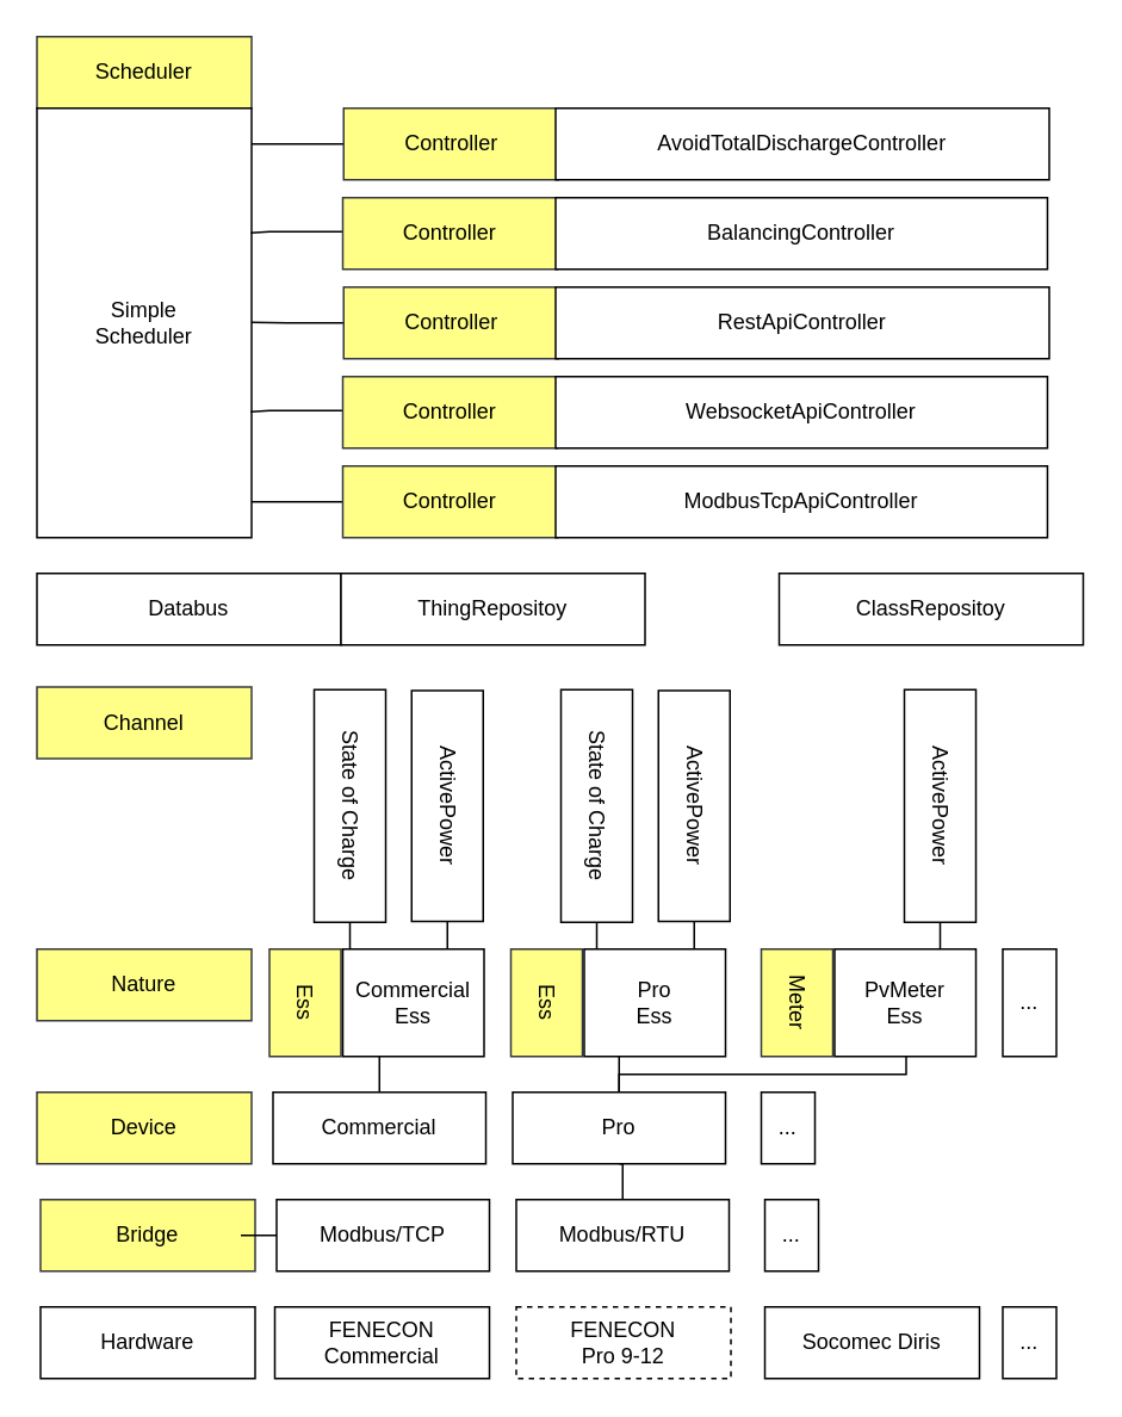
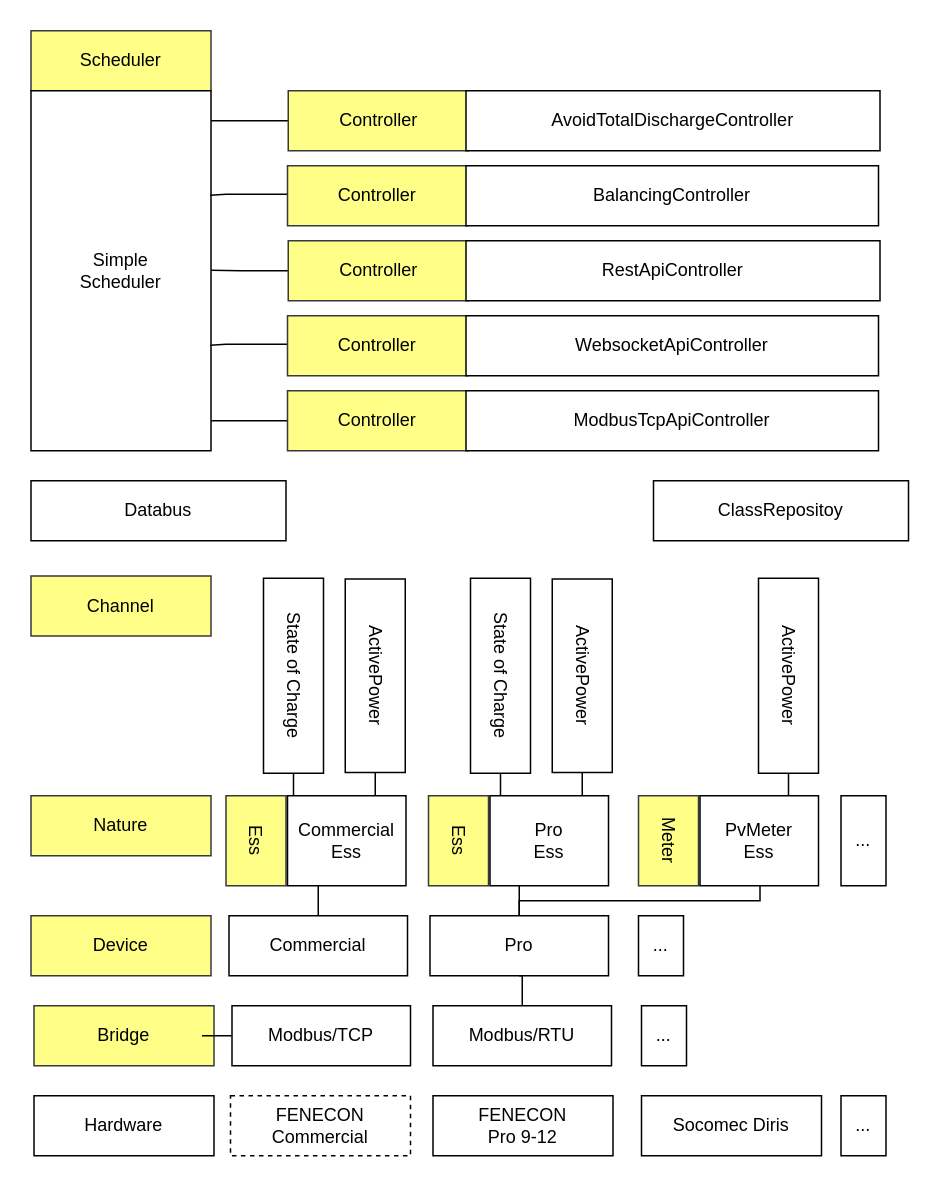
  <mxCell id="0" />
  <mxCell id="1" parent="0" />
  <mxCell id="2" value="Scheduler" style="rounded=0;whiteSpace=wrap;html=1;strokeColor=#36393d;fillColor=#ffff88;fontColor=#000000;" vertex="1" parent="1"><mxGeometry x="20" y="20" width="120" height="40" as="geometry" /></mxCell>
  <mxCell id="3" value="Simple&lt;br&gt;Scheduler" style="rounded=0;whiteSpace=wrap;html=1;strokeColor=#000000;fillColor=#ffffff;fontColor=#000000;" vertex="1" parent="1"><mxGeometry x="20" y="60" width="120" height="240" as="geometry" /></mxCell>
  <mxCell id="4" style="edgeStyle=orthogonalEdgeStyle;rounded=0;html=1;exitX=0;exitY=0.5;startArrow=none;startFill=0;endArrow=none;endFill=0;jettySize=auto;orthogonalLoop=1;fontColor=#000000;" edge="1" parent="1" source="5" target="3"><mxGeometry relative="1" as="geometry"><Array as="points"><mxPoint x="160" y="80" /><mxPoint x="160" y="80" /></Array></mxGeometry></mxCell>
  <mxCell id="5" value="Controller" style="rounded=0;whiteSpace=wrap;html=1;strokeColor=#36393d;fillColor=#ffff88;fontColor=#000000;" vertex="1" parent="1"><mxGeometry x="191.5" y="60" width="120" height="40" as="geometry" /></mxCell>
  <mxCell id="6" value="AvoidTotalDischargeController" style="rounded=0;whiteSpace=wrap;html=1;strokeColor=#000000;fillColor=#ffffff;fontColor=#000000;" vertex="1" parent="1"><mxGeometry x="310" y="60" width="276" height="40" as="geometry" /></mxCell>
  <mxCell id="7" value="" style="edgeStyle=orthogonalEdgeStyle;rounded=0;html=1;startArrow=none;startFill=0;endArrow=none;endFill=0;jettySize=auto;orthogonalLoop=1;fontColor=#000000;" edge="1" parent="1" source="8"><mxGeometry relative="1" as="geometry"><mxPoint x="139.5" y="129.667" as="targetPoint" /><Array as="points"><mxPoint x="150" y="129" /><mxPoint x="150" y="129" /></Array></mxGeometry></mxCell>
  <mxCell id="8" value="Controller" style="rounded=0;whiteSpace=wrap;html=1;strokeColor=#36393d;fillColor=#ffff88;fontColor=#000000;" vertex="1" parent="1"><mxGeometry x="191" y="110" width="120" height="40" as="geometry" /></mxCell>
  <mxCell id="9" value="BalancingController" style="rounded=0;whiteSpace=wrap;html=1;strokeColor=#000000;fillColor=#ffffff;fontColor=#000000;" vertex="1" parent="1"><mxGeometry x="310" y="110" width="275" height="40" as="geometry" /></mxCell>
  <mxCell id="10" value="" style="edgeStyle=orthogonalEdgeStyle;rounded=0;html=1;startArrow=none;startFill=0;endArrow=none;endFill=0;jettySize=auto;orthogonalLoop=1;fontColor=#000000;" edge="1" parent="1" source="11"><mxGeometry relative="1" as="geometry"><mxPoint x="140" y="179.667" as="targetPoint" /><Array as="points"><mxPoint x="160" y="180" /><mxPoint x="160" y="180" /></Array></mxGeometry></mxCell>
  <mxCell id="11" value="Controller" style="rounded=0;whiteSpace=wrap;html=1;strokeColor=#36393d;fillColor=#ffff88;fontColor=#000000;" vertex="1" parent="1"><mxGeometry x="191.5" y="160" width="120" height="40" as="geometry" /></mxCell>
  <mxCell id="12" value="RestApiController" style="rounded=0;whiteSpace=wrap;html=1;strokeColor=#000000;fillColor=#ffffff;fontColor=#000000;" vertex="1" parent="1"><mxGeometry x="310" y="160" width="276" height="40" as="geometry" /></mxCell>
  <mxCell id="13" style="edgeStyle=orthogonalEdgeStyle;rounded=0;html=1;startArrow=none;startFill=0;endArrow=none;endFill=0;jettySize=auto;orthogonalLoop=1;fontColor=#000000;" edge="1" parent="1" source="14"><mxGeometry relative="1" as="geometry"><mxPoint x="139.5" y="229.667" as="targetPoint" /><Array as="points"><mxPoint x="150" y="229" /><mxPoint x="150" y="229" /></Array></mxGeometry></mxCell>
  <mxCell id="14" value="Controller" style="rounded=0;whiteSpace=wrap;html=1;strokeColor=#36393d;fillColor=#ffff88;fontColor=#000000;" vertex="1" parent="1"><mxGeometry x="191" y="210" width="120" height="40" as="geometry" /></mxCell>
  <mxCell id="15" value="WebsocketApiController" style="rounded=0;whiteSpace=wrap;html=1;strokeColor=#000000;fillColor=#ffffff;fontColor=#000000;" vertex="1" parent="1"><mxGeometry x="310" y="210" width="275" height="40" as="geometry" /></mxCell>
  <mxCell id="16" value="" style="edgeStyle=orthogonalEdgeStyle;rounded=0;html=1;startArrow=none;startFill=0;endArrow=none;endFill=0;jettySize=auto;orthogonalLoop=1;fontColor=#000000;" edge="1" parent="1" source="17" target="3"><mxGeometry relative="1" as="geometry"><Array as="points"><mxPoint x="150" y="280" /><mxPoint x="150" y="280" /></Array></mxGeometry></mxCell>
  <mxCell id="17" value="Controller" style="rounded=0;whiteSpace=wrap;html=1;strokeColor=#36393d;fillColor=#ffff88;fontColor=#000000;" vertex="1" parent="1"><mxGeometry x="191" y="260" width="120" height="40" as="geometry" /></mxCell>
  <mxCell id="18" value="ModbusTcpApiController" style="rounded=0;whiteSpace=wrap;html=1;strokeColor=#000000;fillColor=#ffffff;fontColor=#000000;" vertex="1" parent="1"><mxGeometry x="310" y="260" width="275" height="40" as="geometry" /></mxCell>
  <mxCell id="19" value="Databus" style="rounded=0;whiteSpace=wrap;html=1;strokeColor=#000000;fillColor=#ffffff;fontColor=#000000;" vertex="1" parent="1"><mxGeometry x="20" y="320" width="170" height="40" as="geometry" /></mxCell>
- <mxCell id="20" value="ThingRepositoy" style="rounded=0;whiteSpace=wrap;html=1;strokeColor=#000000;fillColor=#ffffff;fontColor=#000000;" vertex="1" parent="1"><mxGeometry x="190" y="320" width="170" height="40" as="geometry" /></mxCell>
  <mxCell id="21" value="ClassRepositoy" style="rounded=0;whiteSpace=wrap;html=1;strokeColor=#000000;fillColor=#ffffff;fontColor=#000000;" vertex="1" parent="1"><mxGeometry x="435" y="320" width="170" height="40" as="geometry" /></mxCell>
  <mxCell id="22" value="Channel" style="rounded=0;whiteSpace=wrap;html=1;strokeColor=#36393d;fillColor=#ffff88;fontColor=#000000;" vertex="1" parent="1"><mxGeometry x="20" y="383.5" width="120" height="40" as="geometry" /></mxCell>
  <mxCell id="23" value="" style="edgeStyle=orthogonalEdgeStyle;rounded=0;html=1;startArrow=none;startFill=0;endArrow=none;endFill=0;jettySize=auto;orthogonalLoop=1;fontColor=#000000;" edge="1" parent="1" source="24" target="35"><mxGeometry relative="1" as="geometry"><Array as="points"><mxPoint x="195" y="530" /><mxPoint x="195" y="530" /></Array></mxGeometry></mxCell>
  <mxCell id="24" value="State of Charge&lt;br&gt;" style="rounded=0;whiteSpace=wrap;html=1;strokeColor=#000000;fillColor=#ffffff;fontColor=#000000;rotation=90;" vertex="1" parent="1"><mxGeometry x="130" y="430" width="130" height="40" as="geometry" /></mxCell>
  <mxCell id="25" value="" style="edgeStyle=orthogonalEdgeStyle;rounded=0;html=1;startArrow=none;startFill=0;endArrow=none;endFill=0;jettySize=auto;orthogonalLoop=1;fontColor=#000000;" edge="1" parent="1" source="26" target="35"><mxGeometry relative="1" as="geometry"><Array as="points"><mxPoint x="250" y="530" /><mxPoint x="250" y="530" /></Array></mxGeometry></mxCell>
  <mxCell id="26" value="ActivePower&lt;br&gt;" style="rounded=0;whiteSpace=wrap;html=1;strokeColor=#000000;fillColor=#ffffff;fontColor=#000000;rotation=90;" vertex="1" parent="1"><mxGeometry x="185" y="430" width="129" height="40" as="geometry" /></mxCell>
  <mxCell id="27" style="edgeStyle=orthogonalEdgeStyle;rounded=0;html=1;startArrow=none;startFill=0;endArrow=none;endFill=0;jettySize=auto;orthogonalLoop=1;fontColor=#000000;" edge="1" parent="1" source="28" target="37"><mxGeometry relative="1" as="geometry"><Array as="points"><mxPoint x="333" y="535" /><mxPoint x="333" y="535" /></Array></mxGeometry></mxCell>
  <mxCell id="28" value="State of Charge&lt;br&gt;" style="rounded=0;whiteSpace=wrap;html=1;strokeColor=#000000;fillColor=#ffffff;fontColor=#000000;rotation=90;" vertex="1" parent="1"><mxGeometry x="268" y="430" width="130" height="40" as="geometry" /></mxCell>
  <mxCell id="29" value="" style="edgeStyle=orthogonalEdgeStyle;rounded=0;html=1;startArrow=none;startFill=0;endArrow=none;endFill=0;jettySize=auto;orthogonalLoop=1;fontColor=#000000;" edge="1" parent="1" source="30" target="37"><mxGeometry relative="1" as="geometry"><Array as="points"><mxPoint x="388" y="530" /><mxPoint x="388" y="530" /></Array></mxGeometry></mxCell>
  <mxCell id="30" value="ActivePower&lt;br&gt;" style="rounded=0;whiteSpace=wrap;html=1;strokeColor=#000000;fillColor=#ffffff;fontColor=#000000;rotation=90;" vertex="1" parent="1"><mxGeometry x="323" y="430" width="129" height="40" as="geometry" /></mxCell>
  <mxCell id="31" value="" style="edgeStyle=orthogonalEdgeStyle;rounded=0;html=1;startArrow=none;startFill=0;endArrow=none;endFill=0;jettySize=auto;orthogonalLoop=1;fontColor=#000000;" edge="1" parent="1" source="32" target="39"><mxGeometry relative="1" as="geometry"><Array as="points"><mxPoint x="525" y="535" /><mxPoint x="525" y="535" /></Array></mxGeometry></mxCell>
  <mxCell id="32" value="ActivePower&lt;br&gt;" style="rounded=0;whiteSpace=wrap;html=1;strokeColor=#000000;fillColor=#ffffff;fontColor=#000000;rotation=90;" vertex="1" parent="1"><mxGeometry x="460" y="430" width="130" height="40" as="geometry" /></mxCell>
  <mxCell id="33" value="Nature" style="rounded=0;whiteSpace=wrap;html=1;strokeColor=#36393d;fillColor=#ffff88;fontColor=#000000;" vertex="1" parent="1"><mxGeometry x="20" y="530" width="120" height="40" as="geometry" /></mxCell>
  <mxCell id="34" value="Ess&lt;br&gt;" style="rounded=0;whiteSpace=wrap;html=1;strokeColor=#36393d;fillColor=#ffff88;fontColor=#000000;rotation=90;" vertex="1" parent="1"><mxGeometry x="140" y="540" width="60" height="40" as="geometry" /></mxCell>
  <mxCell id="35" value="Commercial Ess" style="rounded=0;whiteSpace=wrap;html=1;strokeColor=#000000;fillColor=#ffffff;fontColor=#000000;" vertex="1" parent="1"><mxGeometry x="191" y="530" width="79" height="60" as="geometry" /></mxCell>
  <mxCell id="36" value="Ess&lt;br&gt;" style="rounded=0;whiteSpace=wrap;html=1;strokeColor=#36393d;fillColor=#ffff88;fontColor=#000000;rotation=90;" vertex="1" parent="1"><mxGeometry x="275" y="540" width="60" height="40" as="geometry" /></mxCell>
  <mxCell id="37" value="Pro&lt;br&gt;Ess" style="rounded=0;whiteSpace=wrap;html=1;strokeColor=#000000;fillColor=#ffffff;fontColor=#000000;" vertex="1" parent="1"><mxGeometry x="326" y="530" width="79" height="60" as="geometry" /></mxCell>
  <mxCell id="38" value="Meter&lt;br&gt;" style="rounded=0;whiteSpace=wrap;html=1;strokeColor=#36393d;fillColor=#ffff88;fontColor=#000000;rotation=90;" vertex="1" parent="1"><mxGeometry x="415" y="540" width="60" height="40" as="geometry" /></mxCell>
  <mxCell id="39" value="PvMeter&lt;br&gt;Ess" style="rounded=0;whiteSpace=wrap;html=1;strokeColor=#000000;fillColor=#ffffff;fontColor=#000000;" vertex="1" parent="1"><mxGeometry x="466" y="530" width="79" height="60" as="geometry" /></mxCell>
  <mxCell id="40" value="Device" style="rounded=0;whiteSpace=wrap;html=1;strokeColor=#36393d;fillColor=#ffff88;fontColor=#000000;" vertex="1" parent="1"><mxGeometry x="20" y="610" width="120" height="40" as="geometry" /></mxCell>
  <mxCell id="41" style="edgeStyle=orthogonalEdgeStyle;rounded=0;html=1;exitX=0.5;exitY=0;startArrow=none;startFill=0;endArrow=none;endFill=0;jettySize=auto;orthogonalLoop=1;fontColor=#000000;" edge="1" parent="1" source="42" target="35"><mxGeometry relative="1" as="geometry"><Array as="points"><mxPoint x="211" y="590" /><mxPoint x="211" y="590" /></Array></mxGeometry></mxCell>
  <mxCell id="42" value="Commercial" style="rounded=0;whiteSpace=wrap;html=1;strokeColor=#000000;fillColor=#ffffff;fontColor=#000000;" vertex="1" parent="1"><mxGeometry x="152" y="610" width="119" height="40" as="geometry" /></mxCell>
  <mxCell id="43" style="edgeStyle=orthogonalEdgeStyle;rounded=0;html=1;exitX=0.5;exitY=0;startArrow=none;startFill=0;endArrow=none;endFill=0;jettySize=auto;orthogonalLoop=1;fontColor=#000000;" edge="1" parent="1" source="45" target="37"><mxGeometry relative="1" as="geometry"><Array as="points"><mxPoint x="346" y="590" /><mxPoint x="346" y="590" /></Array></mxGeometry></mxCell>
  <mxCell id="44" style="edgeStyle=orthogonalEdgeStyle;rounded=0;html=1;exitX=0.5;exitY=0;startArrow=none;startFill=0;endArrow=none;endFill=0;jettySize=auto;orthogonalLoop=1;fontColor=#000000;" edge="1" parent="1" source="45" target="39"><mxGeometry relative="1" as="geometry"><Array as="points"><mxPoint x="346" y="600" /><mxPoint x="506" y="600" /></Array></mxGeometry></mxCell>
  <mxCell id="45" value="Pro" style="rounded=0;whiteSpace=wrap;html=1;strokeColor=#000000;fillColor=#ffffff;fontColor=#000000;" vertex="1" parent="1"><mxGeometry x="286" y="610" width="119" height="40" as="geometry" /></mxCell>
  <mxCell id="46" value="..." style="rounded=0;whiteSpace=wrap;html=1;strokeColor=#000000;fillColor=#ffffff;fontColor=#000000;" vertex="1" parent="1"><mxGeometry x="425" y="610" width="30" height="40" as="geometry" /></mxCell>
  <mxCell id="47" value="..." style="rounded=0;whiteSpace=wrap;html=1;strokeColor=#000000;fillColor=#ffffff;fontColor=#000000;" vertex="1" parent="1"><mxGeometry x="560" y="530" width="30" height="60" as="geometry" /></mxCell>
  <mxCell id="48" value="Bridge" style="rounded=0;whiteSpace=wrap;html=1;strokeColor=#36393d;fillColor=#ffff88;fontColor=#000000;" vertex="1" parent="1"><mxGeometry x="22" y="670" width="120" height="40" as="geometry" /></mxCell>
  <mxCell id="49" value="" style="edgeStyle=orthogonalEdgeStyle;rounded=0;html=1;startArrow=none;startFill=0;endArrow=none;endFill=0;jettySize=auto;orthogonalLoop=1;fontColor=#000000;" edge="1" parent="1" source="50" target="48"><mxGeometry relative="1" as="geometry" /></mxCell>
  <mxCell id="50" value="Modbus/TCP" style="rounded=0;whiteSpace=wrap;html=1;strokeColor=#000000;fillColor=#ffffff;fontColor=#000000;" vertex="1" parent="1"><mxGeometry x="154" y="670" width="119" height="40" as="geometry" /></mxCell>
  <mxCell id="51" value="" style="edgeStyle=orthogonalEdgeStyle;rounded=0;html=1;startArrow=none;startFill=0;endArrow=none;endFill=0;jettySize=auto;orthogonalLoop=1;fontColor=#000000;" edge="1" parent="1" source="52" target="45"><mxGeometry relative="1" as="geometry" /></mxCell>
  <mxCell id="52" value="Modbus/RTU" style="rounded=0;whiteSpace=wrap;html=1;strokeColor=#000000;fillColor=#ffffff;fontColor=#000000;" vertex="1" parent="1"><mxGeometry x="288" y="670" width="119" height="40" as="geometry" /></mxCell>
  <mxCell id="53" value="..." style="rounded=0;whiteSpace=wrap;html=1;strokeColor=#000000;fillColor=#ffffff;fontColor=#000000;" vertex="1" parent="1"><mxGeometry x="427" y="670" width="30" height="40" as="geometry" /></mxCell>
  <mxCell id="54" value="Hardware" style="rounded=0;whiteSpace=wrap;html=1;strokeColor=#000000;fillColor=#ffffff;fontColor=#000000;" vertex="1" parent="1"><mxGeometry x="22" y="730" width="120" height="40" as="geometry" /></mxCell>
- <mxCell id="55" value="FENECON Commercial" style="rounded=0;whiteSpace=wrap;html=1;strokeColor=#000000;fillColor=#ffffff;fontColor=#000000;" vertex="1" parent="1"><mxGeometry x="153" y="730" width="120" height="40" as="geometry" /></mxCell>
- <mxCell id="56" value="FENECON &lt;br&gt;Pro 9-12" style="rounded=0;whiteSpace=wrap;html=1;strokeColor=#000000;fillColor=#ffffff;fontColor=#000000;dashed=1;" vertex="1" parent="1"><mxGeometry x="288" y="730" width="120" height="40" as="geometry" /></mxCell>
+ <mxCell id="55" value="FENECON Commercial" style="rounded=0;whiteSpace=wrap;html=1;strokeColor=#000000;fillColor=#ffffff;fontColor=#000000;dashed=1;" vertex="1" parent="1"><mxGeometry x="153" y="730" width="120" height="40" as="geometry" /></mxCell>
+ <mxCell id="56" value="FENECON &lt;br&gt;Pro 9-12" style="rounded=0;whiteSpace=wrap;html=1;strokeColor=#000000;fillColor=#ffffff;fontColor=#000000;" vertex="1" parent="1"><mxGeometry x="288" y="730" width="120" height="40" as="geometry" /></mxCell>
  <mxCell id="57" value="Socomec Diris" style="rounded=0;whiteSpace=wrap;html=1;strokeColor=#000000;fillColor=#ffffff;fontColor=#000000;" vertex="1" parent="1"><mxGeometry x="427" y="730" width="120" height="40" as="geometry" /></mxCell>
  <mxCell id="58" value="..." style="rounded=0;whiteSpace=wrap;html=1;strokeColor=#000000;fillColor=#ffffff;fontColor=#000000;" vertex="1" parent="1"><mxGeometry x="560" y="730" width="30" height="40" as="geometry" /></mxCell>
  <mxCell id="59" style="edgeStyle=orthogonalEdgeStyle;rounded=0;html=1;exitX=0;exitY=0.5;entryX=0;entryY=0.5;startArrow=none;startFill=0;endArrow=none;endFill=0;jettySize=auto;orthogonalLoop=1;fontColor=#000000;" edge="1" parent="1" source="9" target="9"><mxGeometry relative="1" as="geometry" /></mxCell>
